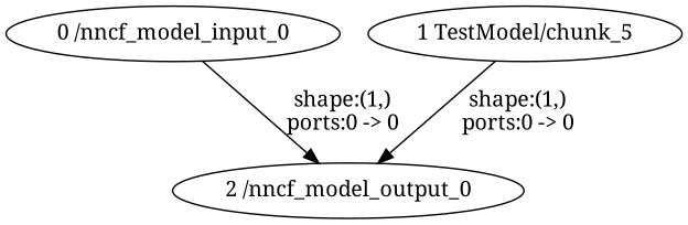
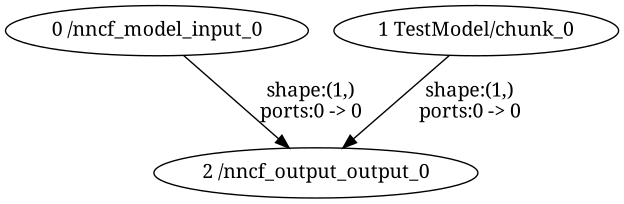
  strict digraph {
    fontname="Noto Serif"
    node [fontname="Noto Serif"]
    edge [fontname="Noto Serif" style=solid]
    "0 /nncf_model_input_0" [type=nncf_model_input]
-   "2 /nncf_model_output_0" [type=nncf_model_output]
-   "1 TestModel/chunk_0" [type=chunk label="1 TestModel/chunk_5"]
+   "2 /nncf_model_output_0" [type=nncf_model_output label="2 /nncf_output_output_0"]
+   "1 TestModel/chunk_0" [type=chunk]
    "0 /nncf_model_input_0" -> "2 /nncf_model_output_0" [label="shape:(1,)\nports:0 -> 0"]
    "1 TestModel/chunk_0" -> "2 /nncf_model_output_0" [label="shape:(1,)\nports:0 -> 0"]
  }
